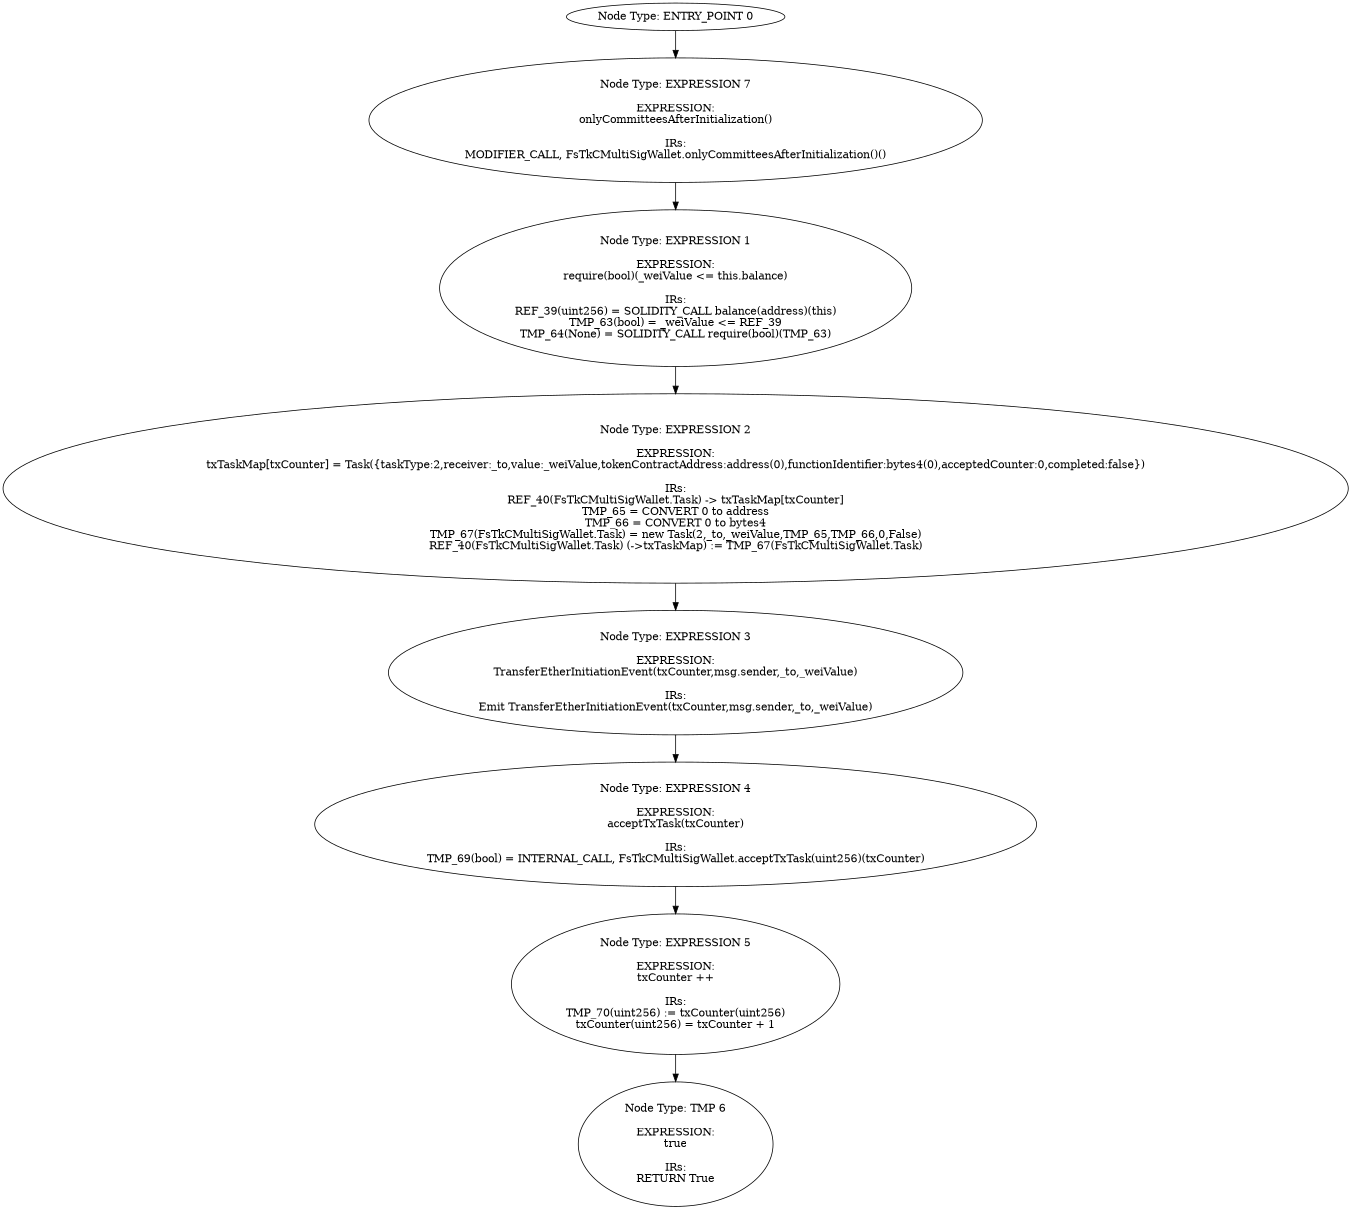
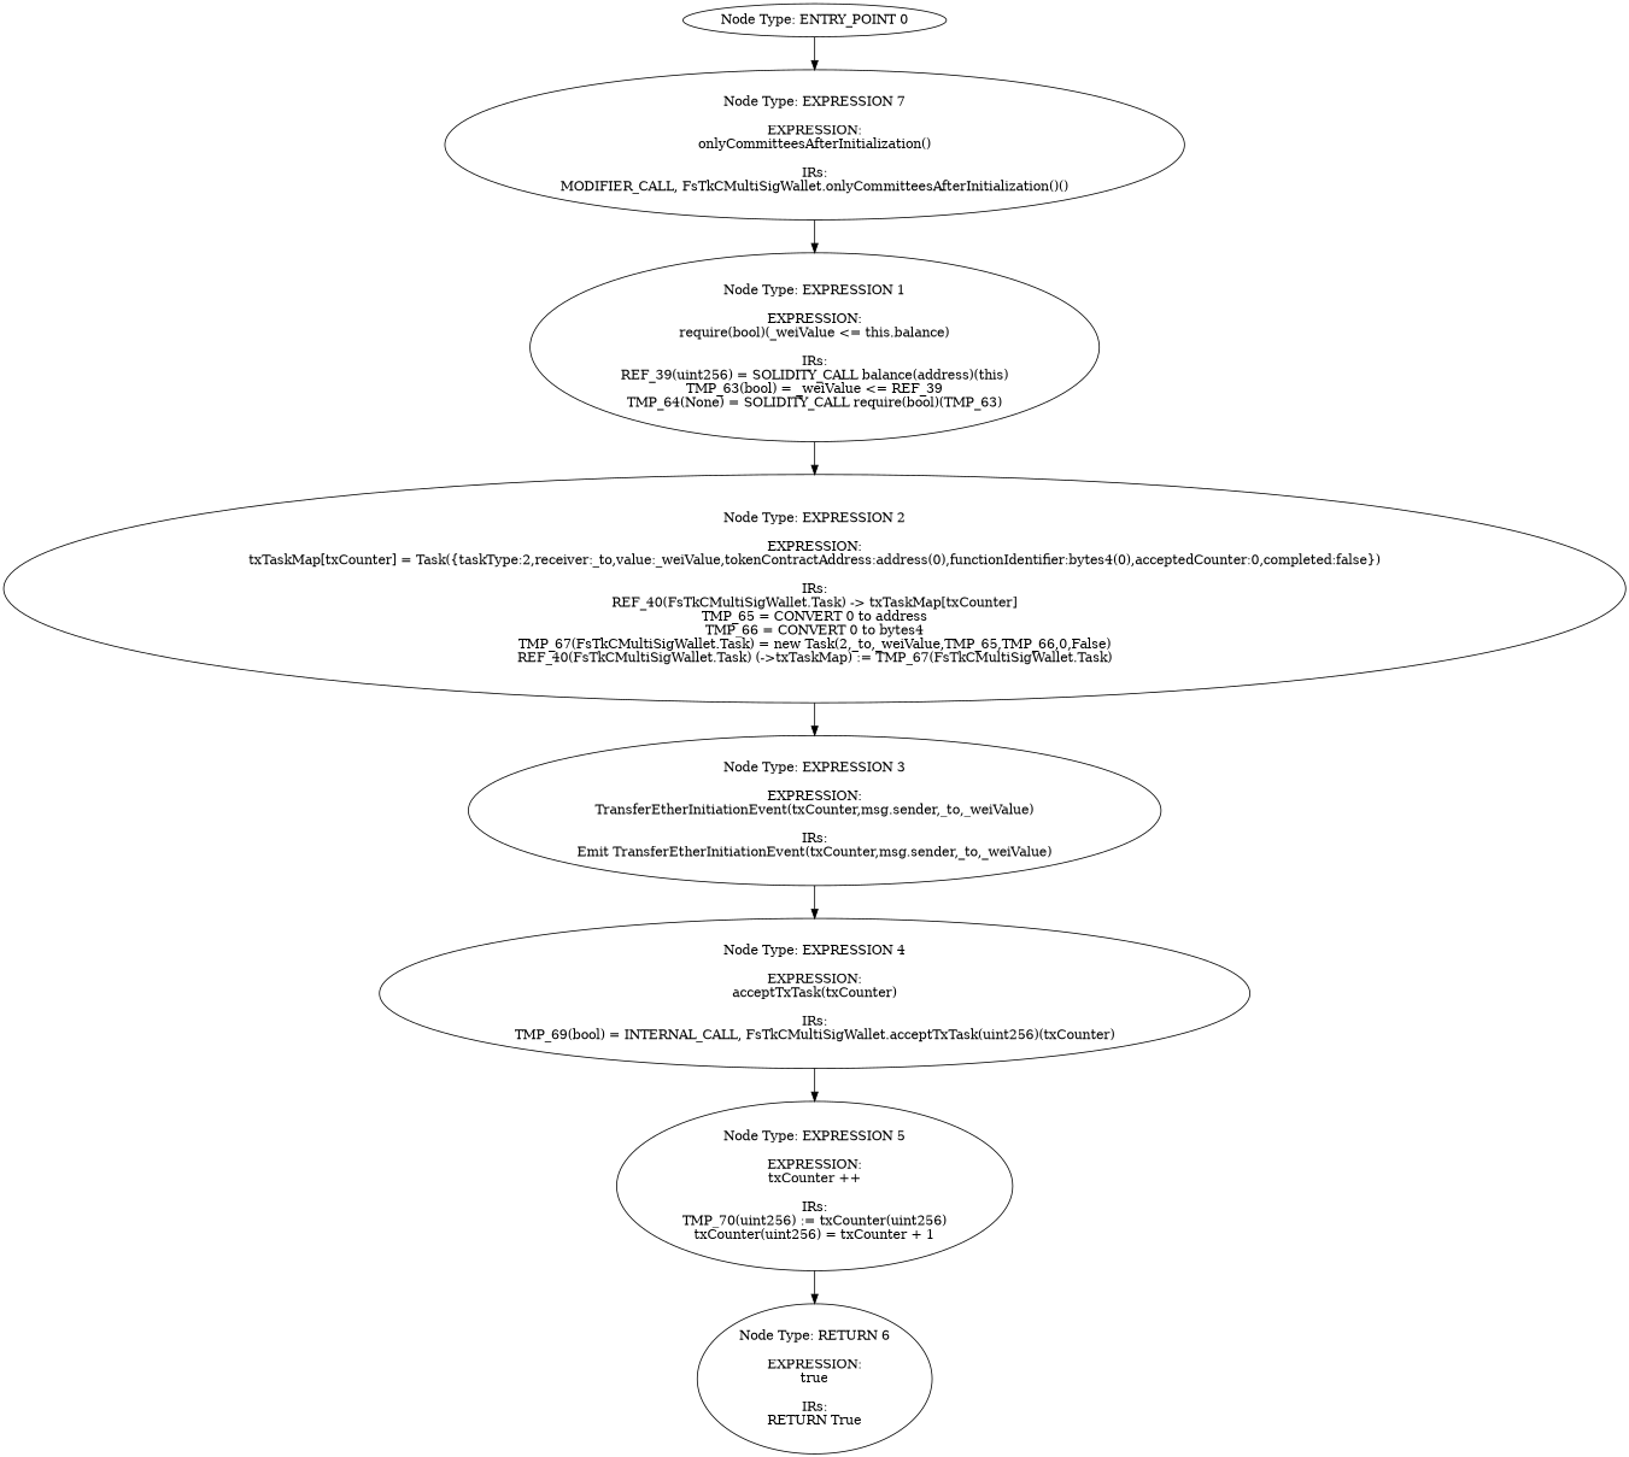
  digraph {
    n1 [label="Node Type: ENTRY_POINT 0\n"]
    n2 [label="Node Type: EXPRESSION 7\n\nEXPRESSION:\nonlyCommitteesAfterInitialization()\n\nIRs:\nMODIFIER_CALL, FsTkCMultiSigWallet.onlyCommitteesAfterInitialization()()"]
    n3 [label="Node Type: EXPRESSION 1\n\nEXPRESSION:\nrequire(bool)(_weiValue <= this.balance)\n\nIRs:\nREF_39(uint256) = SOLIDITY_CALL balance(address)(this)\nTMP_63(bool) = _weiValue <= REF_39\nTMP_64(None) = SOLIDITY_CALL require(bool)(TMP_63)"]
    n4 [label="Node Type: EXPRESSION 2\n\nEXPRESSION:\ntxTaskMap[txCounter] = Task({taskType:2,receiver:_to,value:_weiValue,tokenContractAddress:address(0),functionIdentifier:bytes4(0),acceptedCounter:0,completed:false})\n\nIRs:\nREF_40(FsTkCMultiSigWallet.Task) -> txTaskMap[txCounter]\nTMP_65 = CONVERT 0 to address\nTMP_66 = CONVERT 0 to bytes4\nTMP_67(FsTkCMultiSigWallet.Task) = new Task(2,_to,_weiValue,TMP_65,TMP_66,0,False)\nREF_40(FsTkCMultiSigWallet.Task) (->txTaskMap) := TMP_67(FsTkCMultiSigWallet.Task)"]
    n5 [label="Node Type: EXPRESSION 3\n\nEXPRESSION:\nTransferEtherInitiationEvent(txCounter,msg.sender,_to,_weiValue)\n\nIRs:\nEmit TransferEtherInitiationEvent(txCounter,msg.sender,_to,_weiValue)"]
    n6 [label="Node Type: EXPRESSION 4\n\nEXPRESSION:\nacceptTxTask(txCounter)\n\nIRs:\nTMP_69(bool) = INTERNAL_CALL, FsTkCMultiSigWallet.acceptTxTask(uint256)(txCounter)"]
    n7 [label="Node Type: EXPRESSION 5\n\nEXPRESSION:\ntxCounter ++\n\nIRs:\nTMP_70(uint256) := txCounter(uint256)\ntxCounter(uint256) = txCounter + 1"]
-   n8 [label="Node Type: TMP 6\n\nEXPRESSION:\ntrue\n\nIRs:\nRETURN True"]
+   n8 [label="Node Type: RETURN 6\n\nEXPRESSION:\ntrue\n\nIRs:\nRETURN True"]
    n1 -> n2
    n2 -> n3
    n3 -> n4
    n4 -> n5
    n5 -> n6
    n6 -> n7
    n7 -> n8
  }
